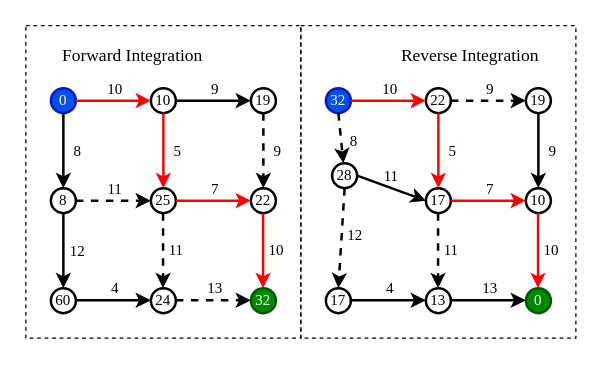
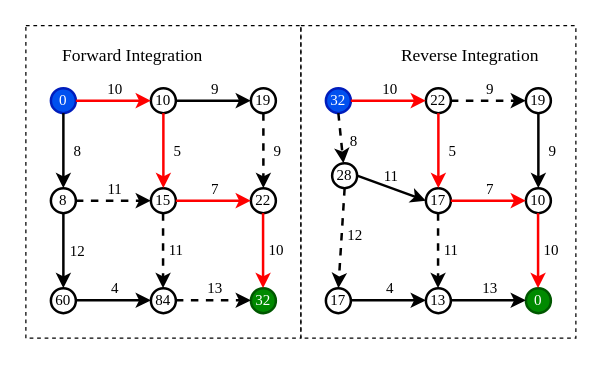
  <mxCell id="0" />
  <mxCell id="1" parent="0" />
  <mxCell id="2" value="" style="rounded=0;whiteSpace=wrap;html=1;fillColor=none;dashed=1;" parent="1" vertex="1"><mxGeometry x="20" y="20" width="220" height="250" as="geometry" /></mxCell>
  <mxCell id="3" value="" style="rounded=0;whiteSpace=wrap;html=1;fillColor=none;dashed=1;" parent="1" vertex="1"><mxGeometry x="240" y="20" width="220" height="250" as="geometry" /></mxCell>
  <mxCell id="4" value="19" style="ellipse;whiteSpace=wrap;html=1;aspect=fixed;fontFamily=Times New Roman;fontSize=12;strokeWidth=2;" parent="1" vertex="1"><mxGeometry x="200" y="70" width="20" height="20" as="geometry" /></mxCell>
  <mxCell id="5" value="22" style="ellipse;whiteSpace=wrap;html=1;aspect=fixed;fontFamily=Times New Roman;fontSize=12;strokeWidth=2;" parent="1" vertex="1"><mxGeometry x="200" y="150" width="20" height="20" as="geometry" /></mxCell>
  <mxCell id="6" value="32" style="ellipse;whiteSpace=wrap;html=1;aspect=fixed;fillColor=#008a00;fontColor=#ffffff;strokeColor=#005700;fontFamily=Times New Roman;fontSize=12;strokeWidth=2;" parent="1" vertex="1"><mxGeometry x="200" y="230" width="20" height="20" as="geometry" /></mxCell>
  <mxCell id="7" value="10" style="ellipse;whiteSpace=wrap;html=1;aspect=fixed;fontFamily=Times New Roman;fontSize=12;strokeWidth=2;" parent="1" vertex="1"><mxGeometry x="120" y="70" width="20" height="20" as="geometry" /></mxCell>
- <mxCell id="8" value="25" style="ellipse;whiteSpace=wrap;html=1;aspect=fixed;fontFamily=Times New Roman;fontSize=12;strokeWidth=2;" parent="1" vertex="1"><mxGeometry x="120" y="150" width="20" height="20" as="geometry" /></mxCell>
- <mxCell id="9" value="24" style="ellipse;whiteSpace=wrap;html=1;aspect=fixed;fontFamily=Times New Roman;fontSize=12;strokeWidth=2;" parent="1" vertex="1"><mxGeometry x="120" y="230" width="20" height="20" as="geometry" /></mxCell>
+ <mxCell id="8" value="15" style="ellipse;whiteSpace=wrap;html=1;aspect=fixed;fontFamily=Times New Roman;fontSize=12;strokeWidth=2;" parent="1" vertex="1"><mxGeometry x="120" y="150" width="20" height="20" as="geometry" /></mxCell>
+ <mxCell id="9" value="84" style="ellipse;whiteSpace=wrap;html=1;aspect=fixed;fontFamily=Times New Roman;fontSize=12;strokeWidth=2;" parent="1" vertex="1"><mxGeometry x="120" y="230" width="20" height="20" as="geometry" /></mxCell>
  <mxCell id="10" value="0" style="ellipse;whiteSpace=wrap;html=1;aspect=fixed;fillColor=#0050ef;fontColor=#ffffff;strokeColor=#001DBC;fontFamily=Times New Roman;fontSize=12;strokeWidth=2;" parent="1" vertex="1"><mxGeometry x="40" y="70" width="20" height="20" as="geometry" /></mxCell>
  <mxCell id="11" value="8" style="ellipse;whiteSpace=wrap;html=1;aspect=fixed;fontFamily=Times New Roman;fontSize=12;strokeWidth=2;" parent="1" vertex="1"><mxGeometry x="40" y="150" width="20" height="20" as="geometry" /></mxCell>
  <mxCell id="12" value="60" style="ellipse;whiteSpace=wrap;html=1;aspect=fixed;fontFamily=Times New Roman;fontSize=12;strokeWidth=2;" parent="1" vertex="1"><mxGeometry x="40" y="230" width="20" height="20" as="geometry" /></mxCell>
  <mxCell id="13" value="" style="endArrow=classic;html=1;rounded=0;exitX=0.5;exitY=1;exitDx=0;exitDy=0;fontFamily=Times New Roman;fontSize=12;strokeWidth=2;" parent="1" source="10" target="11" edge="1"><mxGeometry width="50" height="50" relative="1" as="geometry"><mxPoint x="270" y="210" as="sourcePoint" /><mxPoint x="320" y="160" as="targetPoint" /></mxGeometry></mxCell>
  <mxCell id="14" value="8" style="edgeLabel;html=1;align=center;verticalAlign=middle;resizable=0;points=[];fontFamily=Times New Roman;fontSize=12;labelBackgroundColor=none;" parent="13" vertex="1" connectable="0"><mxGeometry x="-0.16" y="-2" relative="1" as="geometry"><mxPoint x="12" y="5" as="offset" /></mxGeometry></mxCell>
  <mxCell id="15" value="" style="endArrow=classic;html=1;rounded=0;exitX=1;exitY=0.5;exitDx=0;exitDy=0;entryX=0;entryY=0.5;entryDx=0;entryDy=0;fontFamily=Times New Roman;fontSize=12;strokeColor=#FF0000;strokeWidth=2;" parent="1" source="10" target="7" edge="1"><mxGeometry width="50" height="50" relative="1" as="geometry"><mxPoint x="60" y="100" as="sourcePoint" /><mxPoint x="60" y="160" as="targetPoint" /></mxGeometry></mxCell>
  <mxCell id="16" value="10" style="edgeLabel;html=1;align=center;verticalAlign=middle;resizable=0;points=[];fontFamily=Times New Roman;fontSize=12;labelBackgroundColor=none;" parent="15" vertex="1" connectable="0"><mxGeometry x="-0.062" y="1" relative="1" as="geometry"><mxPoint x="2" y="-9" as="offset" /></mxGeometry></mxCell>
  <mxCell id="17" value="" style="endArrow=classic;html=1;rounded=0;exitX=1;exitY=0.5;exitDx=0;exitDy=0;entryX=0;entryY=0.5;entryDx=0;entryDy=0;dashed=1;fontFamily=Times New Roman;fontSize=12;strokeWidth=2;" parent="1" source="11" target="8" edge="1"><mxGeometry width="50" height="50" relative="1" as="geometry"><mxPoint x="70" y="90" as="sourcePoint" /><mxPoint x="130" y="90" as="targetPoint" /></mxGeometry></mxCell>
  <mxCell id="18" value="11" style="edgeLabel;html=1;align=center;verticalAlign=middle;resizable=0;points=[];fontFamily=Times New Roman;fontSize=12;labelBackgroundColor=none;" parent="17" vertex="1" connectable="0"><mxGeometry x="0.033" y="-2" relative="1" as="geometry"><mxPoint x="-1" y="-12" as="offset" /></mxGeometry></mxCell>
  <mxCell id="19" value="" style="endArrow=classic;html=1;rounded=0;exitX=0.5;exitY=1;exitDx=0;exitDy=0;entryX=0.5;entryY=0;entryDx=0;entryDy=0;fontFamily=Times New Roman;fontSize=12;strokeColor=#FF0000;strokeWidth=2;" parent="1" source="7" target="8" edge="1"><mxGeometry width="50" height="50" relative="1" as="geometry"><mxPoint x="80" y="100" as="sourcePoint" /><mxPoint x="140" y="100" as="targetPoint" /></mxGeometry></mxCell>
  <mxCell id="20" value="5" style="edgeLabel;html=1;align=center;verticalAlign=middle;resizable=0;points=[];fontFamily=Times New Roman;fontSize=12;labelBackgroundColor=none;" parent="19" vertex="1" connectable="0"><mxGeometry x="-0.335" y="-2" relative="1" as="geometry"><mxPoint x="12" y="10" as="offset" /></mxGeometry></mxCell>
  <mxCell id="21" value="" style="endArrow=classic;html=1;rounded=0;exitX=0.5;exitY=1;exitDx=0;exitDy=0;entryX=0.5;entryY=0;entryDx=0;entryDy=0;fontFamily=Times New Roman;fontSize=12;strokeWidth=2;" parent="1" source="11" target="12" edge="1"><mxGeometry width="50" height="50" relative="1" as="geometry"><mxPoint x="70" y="170" as="sourcePoint" /><mxPoint x="130" y="170" as="targetPoint" /></mxGeometry></mxCell>
  <mxCell id="22" value="12" style="edgeLabel;html=1;align=center;verticalAlign=middle;resizable=0;points=[];fontFamily=Times New Roman;fontSize=12;labelBackgroundColor=none;" parent="21" vertex="1" connectable="0"><mxGeometry x="-0.144" relative="1" as="geometry"><mxPoint x="10" y="4" as="offset" /></mxGeometry></mxCell>
  <mxCell id="23" value="" style="endArrow=classic;html=1;rounded=0;exitX=1;exitY=0.5;exitDx=0;exitDy=0;entryX=0;entryY=0.5;entryDx=0;entryDy=0;fontFamily=Times New Roman;fontSize=12;strokeWidth=2;" parent="1" source="7" target="4" edge="1"><mxGeometry width="50" height="50" relative="1" as="geometry"><mxPoint x="70" y="90" as="sourcePoint" /><mxPoint x="130" y="90" as="targetPoint" /></mxGeometry></mxCell>
  <mxCell id="24" value="9" style="edgeLabel;html=1;align=center;verticalAlign=middle;resizable=0;points=[];fontFamily=Times New Roman;fontSize=12;labelBackgroundColor=none;" parent="23" vertex="1" connectable="0"><mxGeometry x="-0.11" y="-1" relative="1" as="geometry"><mxPoint x="3" y="-11" as="offset" /></mxGeometry></mxCell>
  <mxCell id="25" value="" style="endArrow=classic;html=1;rounded=0;exitX=0.5;exitY=1;exitDx=0;exitDy=0;entryX=0.5;entryY=0;entryDx=0;entryDy=0;dashed=1;fontFamily=Times New Roman;fontSize=12;strokeWidth=2;" parent="1" source="4" target="5" edge="1"><mxGeometry width="50" height="50" relative="1" as="geometry"><mxPoint x="150" y="90" as="sourcePoint" /><mxPoint x="210" y="90" as="targetPoint" /></mxGeometry></mxCell>
  <mxCell id="26" value="9" style="edgeLabel;html=1;align=center;verticalAlign=middle;resizable=0;points=[];fontFamily=Times New Roman;fontSize=12;labelBackgroundColor=none;" parent="25" vertex="1" connectable="0"><mxGeometry x="-0.097" y="1" relative="1" as="geometry"><mxPoint x="9" y="3" as="offset" /></mxGeometry></mxCell>
  <mxCell id="27" value="" style="endArrow=classic;html=1;rounded=0;exitX=1;exitY=0.5;exitDx=0;exitDy=0;entryX=0;entryY=0.5;entryDx=0;entryDy=0;fontFamily=Times New Roman;fontSize=12;strokeColor=#FF0000;strokeWidth=2;" parent="1" source="8" target="5" edge="1"><mxGeometry width="50" height="50" relative="1" as="geometry"><mxPoint x="160" y="100" as="sourcePoint" /><mxPoint x="220" y="100" as="targetPoint" /></mxGeometry></mxCell>
  <mxCell id="28" value="7" style="edgeLabel;html=1;align=center;verticalAlign=middle;resizable=0;points=[];fontFamily=Times New Roman;fontSize=12;labelBackgroundColor=none;" parent="27" vertex="1" connectable="0"><mxGeometry x="-0.157" relative="1" as="geometry"><mxPoint x="5" y="-10" as="offset" /></mxGeometry></mxCell>
  <mxCell id="29" value="" style="endArrow=classic;html=1;rounded=0;exitX=1;exitY=0.5;exitDx=0;exitDy=0;entryX=0;entryY=0.5;entryDx=0;entryDy=0;fontFamily=Times New Roman;fontSize=12;strokeWidth=2;" parent="1" edge="1"><mxGeometry width="50" height="50" relative="1" as="geometry"><mxPoint x="60" y="239.76" as="sourcePoint" /><mxPoint x="120" y="239.76" as="targetPoint" /></mxGeometry></mxCell>
  <mxCell id="30" value="4" style="edgeLabel;html=1;align=center;verticalAlign=middle;resizable=0;points=[];fontFamily=Times New Roman;fontSize=12;labelBackgroundColor=none;" parent="29" vertex="1" connectable="0"><mxGeometry x="-0.221" y="1" relative="1" as="geometry"><mxPoint x="7" y="-9" as="offset" /></mxGeometry></mxCell>
  <mxCell id="31" value="" style="endArrow=classic;html=1;rounded=0;exitX=1;exitY=0.5;exitDx=0;exitDy=0;entryX=0;entryY=0.5;entryDx=0;entryDy=0;dashed=1;fontFamily=Times New Roman;fontSize=12;strokeWidth=2;" parent="1" edge="1"><mxGeometry width="50" height="50" relative="1" as="geometry"><mxPoint x="140" y="239.76" as="sourcePoint" /><mxPoint x="200" y="239.76" as="targetPoint" /></mxGeometry></mxCell>
  <mxCell id="32" value="13" style="edgeLabel;html=1;align=center;verticalAlign=middle;resizable=0;points=[];fontFamily=Times New Roman;fontSize=12;labelBackgroundColor=none;" parent="31" vertex="1" connectable="0"><mxGeometry x="-0.11" y="-1" relative="1" as="geometry"><mxPoint x="3" y="-11" as="offset" /></mxGeometry></mxCell>
  <mxCell id="33" value="" style="endArrow=classic;html=1;rounded=0;exitX=0.5;exitY=1;exitDx=0;exitDy=0;entryX=0.5;entryY=0;entryDx=0;entryDy=0;dashed=1;fontFamily=Times New Roman;fontSize=12;strokeWidth=2;" parent="1" edge="1"><mxGeometry width="50" height="50" relative="1" as="geometry"><mxPoint x="129.76" y="170" as="sourcePoint" /><mxPoint x="129.76" y="230" as="targetPoint" /></mxGeometry></mxCell>
  <mxCell id="34" value="11" style="edgeLabel;html=1;align=center;verticalAlign=middle;resizable=0;points=[];fontFamily=Times New Roman;fontSize=12;labelBackgroundColor=none;" parent="33" vertex="1" connectable="0"><mxGeometry x="-0.018" y="-2" relative="1" as="geometry"><mxPoint x="12" as="offset" /></mxGeometry></mxCell>
  <mxCell id="35" value="" style="endArrow=classic;html=1;rounded=0;exitX=0.5;exitY=1;exitDx=0;exitDy=0;entryX=0.5;entryY=0;entryDx=0;entryDy=0;fontFamily=Times New Roman;fontSize=12;strokeColor=#FF0000;strokeWidth=2;" parent="1" edge="1"><mxGeometry width="50" height="50" relative="1" as="geometry"><mxPoint x="209.76" y="170" as="sourcePoint" /><mxPoint x="209.76" y="230" as="targetPoint" /></mxGeometry></mxCell>
  <mxCell id="36" value="10" style="edgeLabel;html=1;align=center;verticalAlign=middle;resizable=0;points=[];fontFamily=Times New Roman;fontSize=12;labelBackgroundColor=none;" parent="35" vertex="1" connectable="0"><mxGeometry x="-0.049" y="-1" relative="1" as="geometry"><mxPoint x="11" as="offset" /></mxGeometry></mxCell>
  <mxCell id="37" value="19" style="ellipse;whiteSpace=wrap;html=1;aspect=fixed;fontFamily=Times New Roman;fontSize=12;strokeWidth=2;" parent="1" vertex="1"><mxGeometry x="420" y="70" width="20" height="20" as="geometry" /></mxCell>
  <mxCell id="38" value="10" style="ellipse;whiteSpace=wrap;html=1;aspect=fixed;fontFamily=Times New Roman;fontSize=12;strokeWidth=2;" parent="1" vertex="1"><mxGeometry x="420" y="150" width="20" height="20" as="geometry" /></mxCell>
  <mxCell id="39" value="0" style="ellipse;whiteSpace=wrap;html=1;aspect=fixed;fillColor=#008a00;fontColor=#ffffff;strokeColor=#005700;fontFamily=Times New Roman;fontSize=12;strokeWidth=2;" parent="1" vertex="1"><mxGeometry x="420" y="230" width="20" height="20" as="geometry" /></mxCell>
  <mxCell id="40" value="22" style="ellipse;whiteSpace=wrap;html=1;aspect=fixed;fontFamily=Times New Roman;fontSize=12;strokeWidth=2;" parent="1" vertex="1"><mxGeometry x="340" y="70" width="20" height="20" as="geometry" /></mxCell>
  <mxCell id="41" value="17" style="ellipse;whiteSpace=wrap;html=1;aspect=fixed;fontFamily=Times New Roman;fontSize=12;strokeWidth=2;" parent="1" vertex="1"><mxGeometry x="340" y="150" width="20" height="20" as="geometry" /></mxCell>
  <mxCell id="42" value="13" style="ellipse;whiteSpace=wrap;html=1;aspect=fixed;fontFamily=Times New Roman;fontSize=12;strokeWidth=2;" parent="1" vertex="1"><mxGeometry x="340" y="230" width="20" height="20" as="geometry" /></mxCell>
  <mxCell id="43" value="32" style="ellipse;whiteSpace=wrap;html=1;aspect=fixed;fillColor=#0050ef;fontColor=#ffffff;strokeColor=#001DBC;fontFamily=Times New Roman;fontSize=12;strokeWidth=2;" parent="1" vertex="1"><mxGeometry x="260" y="70" width="20" height="20" as="geometry" /></mxCell>
  <mxCell id="44" value="28" style="ellipse;whiteSpace=wrap;html=1;aspect=fixed;fontFamily=Times New Roman;fontSize=12;strokeWidth=2;" parent="1" vertex="1"><mxGeometry x="265" y="130" width="20" height="20" as="geometry" /></mxCell>
  <mxCell id="45" value="17" style="ellipse;whiteSpace=wrap;html=1;aspect=fixed;fontFamily=Times New Roman;fontSize=12;strokeWidth=2;" parent="1" vertex="1"><mxGeometry x="260" y="230" width="20" height="20" as="geometry" /></mxCell>
  <mxCell id="46" value="" style="endArrow=classic;html=1;rounded=0;exitX=0.5;exitY=1;exitDx=0;exitDy=0;fontFamily=Times New Roman;fontSize=12;strokeWidth=2;strokeColor=#000000;dashed=1;" parent="1" source="43" target="44" edge="1"><mxGeometry width="50" height="50" relative="1" as="geometry"><mxPoint x="490" y="210" as="sourcePoint" /><mxPoint x="540" y="160" as="targetPoint" /></mxGeometry></mxCell>
  <mxCell id="47" value="8" style="edgeLabel;html=1;align=center;verticalAlign=middle;resizable=0;points=[];fontFamily=Times New Roman;fontSize=12;labelBackgroundColor=none;" parent="46" vertex="1" connectable="0"><mxGeometry x="-0.16" y="-2" relative="1" as="geometry"><mxPoint x="12" y="5" as="offset" /></mxGeometry></mxCell>
  <mxCell id="48" value="" style="endArrow=classic;html=1;rounded=0;exitX=1;exitY=0.5;exitDx=0;exitDy=0;entryX=0;entryY=0.5;entryDx=0;entryDy=0;fontFamily=Times New Roman;fontSize=12;strokeColor=#FF0000;strokeWidth=2;" parent="1" source="43" target="40" edge="1"><mxGeometry width="50" height="50" relative="1" as="geometry"><mxPoint x="280" y="100" as="sourcePoint" /><mxPoint x="280" y="160" as="targetPoint" /></mxGeometry></mxCell>
  <mxCell id="49" value="10" style="edgeLabel;html=1;align=center;verticalAlign=middle;resizable=0;points=[];fontFamily=Times New Roman;fontSize=12;labelBackgroundColor=none;" parent="48" vertex="1" connectable="0"><mxGeometry x="-0.062" y="1" relative="1" as="geometry"><mxPoint x="2" y="-9" as="offset" /></mxGeometry></mxCell>
  <mxCell id="50" value="" style="endArrow=classic;html=1;rounded=0;exitX=1;exitY=0.5;exitDx=0;exitDy=0;entryX=0;entryY=0.5;entryDx=0;entryDy=0;fontFamily=Times New Roman;fontSize=12;strokeWidth=2;strokeColor=#000000;" parent="1" source="44" target="41" edge="1"><mxGeometry width="50" height="50" relative="1" as="geometry"><mxPoint x="290" y="90" as="sourcePoint" /><mxPoint x="350" y="90" as="targetPoint" /></mxGeometry></mxCell>
  <mxCell id="51" value="11" style="edgeLabel;html=1;align=center;verticalAlign=middle;resizable=0;points=[];fontFamily=Times New Roman;fontSize=12;labelBackgroundColor=none;" parent="50" vertex="1" connectable="0"><mxGeometry x="0.033" y="-2" relative="1" as="geometry"><mxPoint x="-1" y="-12" as="offset" /></mxGeometry></mxCell>
  <mxCell id="52" value="" style="endArrow=classic;html=1;rounded=0;exitX=0.5;exitY=1;exitDx=0;exitDy=0;entryX=0.5;entryY=0;entryDx=0;entryDy=0;fontFamily=Times New Roman;fontSize=12;strokeColor=#FF0000;strokeWidth=2;" parent="1" source="40" target="41" edge="1"><mxGeometry width="50" height="50" relative="1" as="geometry"><mxPoint x="300" y="100" as="sourcePoint" /><mxPoint x="360" y="100" as="targetPoint" /></mxGeometry></mxCell>
  <mxCell id="53" value="5" style="edgeLabel;html=1;align=center;verticalAlign=middle;resizable=0;points=[];fontFamily=Times New Roman;fontSize=12;labelBackgroundColor=none;" parent="52" vertex="1" connectable="0"><mxGeometry x="-0.335" y="-2" relative="1" as="geometry"><mxPoint x="12" y="10" as="offset" /></mxGeometry></mxCell>
  <mxCell id="54" value="" style="endArrow=classic;html=1;rounded=0;exitX=0.5;exitY=1;exitDx=0;exitDy=0;entryX=0.5;entryY=0;entryDx=0;entryDy=0;fontFamily=Times New Roman;fontSize=12;strokeWidth=2;strokeColor=#000000;dashed=1;" parent="1" source="44" target="45" edge="1"><mxGeometry width="50" height="50" relative="1" as="geometry"><mxPoint x="290" y="170" as="sourcePoint" /><mxPoint x="350" y="170" as="targetPoint" /></mxGeometry></mxCell>
  <mxCell id="55" value="12" style="edgeLabel;html=1;align=center;verticalAlign=middle;resizable=0;points=[];fontFamily=Times New Roman;fontSize=12;labelBackgroundColor=none;" parent="54" vertex="1" connectable="0"><mxGeometry x="-0.144" relative="1" as="geometry"><mxPoint x="10" y="4" as="offset" /></mxGeometry></mxCell>
  <mxCell id="56" value="" style="endArrow=classic;html=1;rounded=0;exitX=1;exitY=0.5;exitDx=0;exitDy=0;entryX=0;entryY=0.5;entryDx=0;entryDy=0;fontFamily=Times New Roman;fontSize=12;strokeWidth=2;strokeColor=#000000;dashed=1;" parent="1" source="40" target="37" edge="1"><mxGeometry width="50" height="50" relative="1" as="geometry"><mxPoint x="290" y="90" as="sourcePoint" /><mxPoint x="350" y="90" as="targetPoint" /></mxGeometry></mxCell>
  <mxCell id="57" value="9" style="edgeLabel;html=1;align=center;verticalAlign=middle;resizable=0;points=[];fontFamily=Times New Roman;fontSize=12;labelBackgroundColor=none;" parent="56" vertex="1" connectable="0"><mxGeometry x="-0.11" y="-1" relative="1" as="geometry"><mxPoint x="3" y="-11" as="offset" /></mxGeometry></mxCell>
  <mxCell id="58" value="" style="endArrow=classic;html=1;rounded=0;exitX=0.5;exitY=1;exitDx=0;exitDy=0;entryX=0.5;entryY=0;entryDx=0;entryDy=0;fontFamily=Times New Roman;fontSize=12;strokeWidth=2;strokeColor=#000000;" parent="1" source="37" target="38" edge="1"><mxGeometry width="50" height="50" relative="1" as="geometry"><mxPoint x="370" y="90" as="sourcePoint" /><mxPoint x="430" y="90" as="targetPoint" /></mxGeometry></mxCell>
  <mxCell id="59" value="9" style="edgeLabel;html=1;align=center;verticalAlign=middle;resizable=0;points=[];fontFamily=Times New Roman;fontSize=12;labelBackgroundColor=none;" parent="58" vertex="1" connectable="0"><mxGeometry x="-0.097" y="1" relative="1" as="geometry"><mxPoint x="9" y="3" as="offset" /></mxGeometry></mxCell>
  <mxCell id="60" value="" style="endArrow=classic;html=1;rounded=0;exitX=1;exitY=0.5;exitDx=0;exitDy=0;entryX=0;entryY=0.5;entryDx=0;entryDy=0;fontFamily=Times New Roman;fontSize=12;strokeColor=#FF0000;strokeWidth=2;" parent="1" source="41" target="38" edge="1"><mxGeometry width="50" height="50" relative="1" as="geometry"><mxPoint x="380" y="100" as="sourcePoint" /><mxPoint x="440" y="100" as="targetPoint" /></mxGeometry></mxCell>
  <mxCell id="61" value="7" style="edgeLabel;html=1;align=center;verticalAlign=middle;resizable=0;points=[];fontFamily=Times New Roman;fontSize=12;labelBackgroundColor=none;" parent="60" vertex="1" connectable="0"><mxGeometry x="-0.157" relative="1" as="geometry"><mxPoint x="5" y="-10" as="offset" /></mxGeometry></mxCell>
  <mxCell id="62" value="" style="endArrow=classic;html=1;rounded=0;exitX=1;exitY=0.5;exitDx=0;exitDy=0;entryX=0;entryY=0.5;entryDx=0;entryDy=0;fontFamily=Times New Roman;fontSize=12;strokeWidth=2;strokeColor=#000000;" parent="1" edge="1"><mxGeometry width="50" height="50" relative="1" as="geometry"><mxPoint x="280" y="239.76" as="sourcePoint" /><mxPoint x="340" y="239.76" as="targetPoint" /></mxGeometry></mxCell>
  <mxCell id="63" value="4" style="edgeLabel;html=1;align=center;verticalAlign=middle;resizable=0;points=[];fontFamily=Times New Roman;fontSize=12;labelBackgroundColor=none;" parent="62" vertex="1" connectable="0"><mxGeometry x="-0.221" y="1" relative="1" as="geometry"><mxPoint x="7" y="-9" as="offset" /></mxGeometry></mxCell>
  <mxCell id="64" value="" style="endArrow=classic;html=1;rounded=0;exitX=1;exitY=0.5;exitDx=0;exitDy=0;entryX=0;entryY=0.5;entryDx=0;entryDy=0;fontFamily=Times New Roman;fontSize=12;strokeWidth=2;strokeColor=#000000;" parent="1" edge="1"><mxGeometry width="50" height="50" relative="1" as="geometry"><mxPoint x="360" y="239.76" as="sourcePoint" /><mxPoint x="420" y="239.76" as="targetPoint" /></mxGeometry></mxCell>
  <mxCell id="65" value="13" style="edgeLabel;html=1;align=center;verticalAlign=middle;resizable=0;points=[];fontFamily=Times New Roman;fontSize=12;labelBackgroundColor=none;" parent="64" vertex="1" connectable="0"><mxGeometry x="-0.11" y="-1" relative="1" as="geometry"><mxPoint x="3" y="-11" as="offset" /></mxGeometry></mxCell>
  <mxCell id="66" value="" style="endArrow=classic;html=1;rounded=0;exitX=0.5;exitY=1;exitDx=0;exitDy=0;entryX=0.5;entryY=0;entryDx=0;entryDy=0;fontFamily=Times New Roman;fontSize=12;strokeWidth=2;strokeColor=#000000;dashed=1;" parent="1" edge="1"><mxGeometry width="50" height="50" relative="1" as="geometry"><mxPoint x="349.76" y="170" as="sourcePoint" /><mxPoint x="349.76" y="230" as="targetPoint" /></mxGeometry></mxCell>
  <mxCell id="67" value="11" style="edgeLabel;html=1;align=center;verticalAlign=middle;resizable=0;points=[];fontFamily=Times New Roman;fontSize=12;labelBackgroundColor=none;" parent="66" vertex="1" connectable="0"><mxGeometry x="-0.018" y="-2" relative="1" as="geometry"><mxPoint x="12" as="offset" /></mxGeometry></mxCell>
  <mxCell id="68" value="" style="endArrow=classic;html=1;rounded=0;exitX=0.5;exitY=1;exitDx=0;exitDy=0;entryX=0.5;entryY=0;entryDx=0;entryDy=0;fontFamily=Times New Roman;fontSize=12;strokeColor=#FF0000;strokeWidth=2;" parent="1" edge="1"><mxGeometry width="50" height="50" relative="1" as="geometry"><mxPoint x="429.76" y="170" as="sourcePoint" /><mxPoint x="429.76" y="230" as="targetPoint" /></mxGeometry></mxCell>
  <mxCell id="69" value="10" style="edgeLabel;html=1;align=center;verticalAlign=middle;resizable=0;points=[];fontFamily=Times New Roman;fontSize=12;labelBackgroundColor=none;" parent="68" vertex="1" connectable="0"><mxGeometry x="-0.049" y="-1" relative="1" as="geometry"><mxPoint x="11" as="offset" /></mxGeometry></mxCell>
  <mxCell id="70" value="Forward Integration" style="text;html=1;align=center;verticalAlign=middle;resizable=0;points=[];autosize=1;strokeColor=none;fillColor=none;fontFamily=Times New Roman;fontSize=14;" parent="1" vertex="1"><mxGeometry x="35" y="30" width="140" height="30" as="geometry" /></mxCell>
  <mxCell id="71" value="Reverse Integration" style="text;html=1;align=center;verticalAlign=middle;resizable=0;points=[];autosize=1;strokeColor=none;fillColor=none;fontFamily=Times New Roman;fontSize=14;" parent="1" vertex="1"><mxGeometry x="310" y="30" width="130" height="30" as="geometry" /></mxCell>
